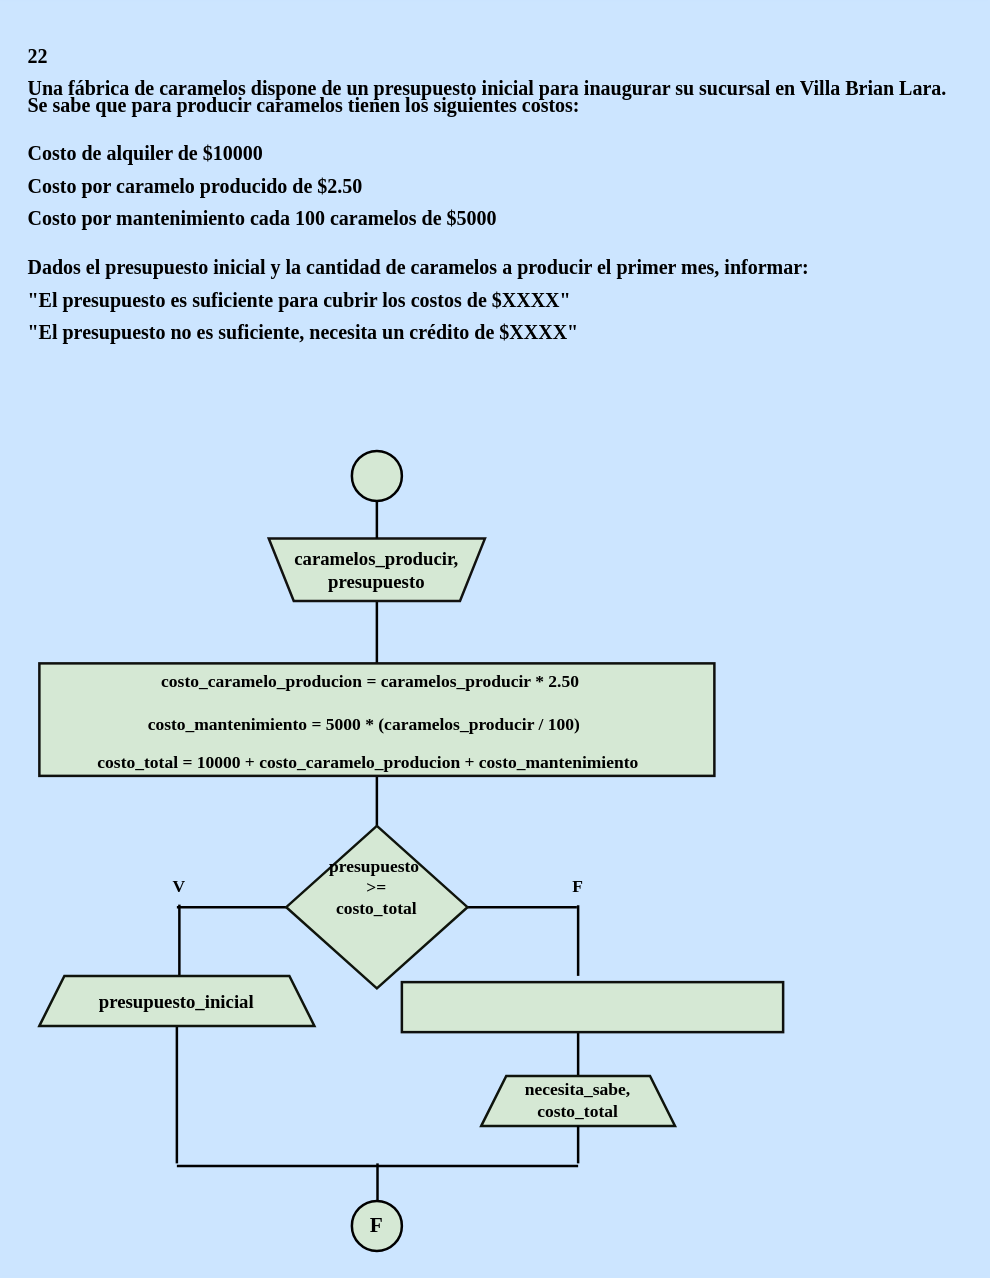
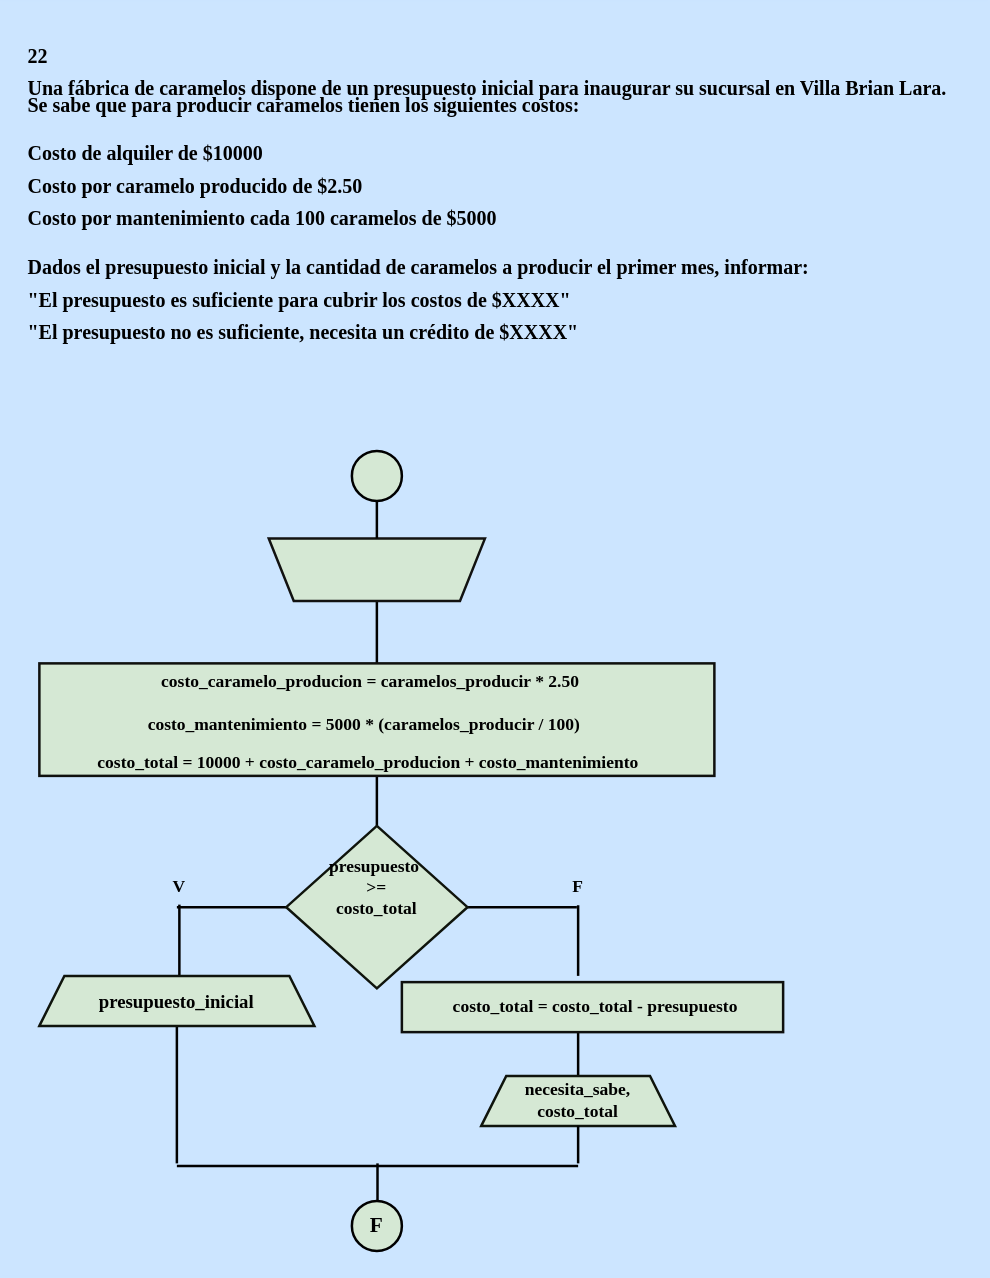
  <mxCell id="0" />
  <mxCell id="1" parent="0" />
  <mxCell id="2" value="&lt;p style=&quot;line-height: 100%;&quot;&gt;&lt;font color=&quot;#000000&quot; style=&quot;font-size: 16px;&quot; face=&quot;Comic Sans MS&quot;&gt;&lt;b&gt;22&lt;br&gt;&lt;br&gt;Una fábrica de caramelos dispone de un presupuesto inicial para inaugurar su sucursal en Villa Brian Lara. Se sabe que para producir caramelos tienen los siguientes costos:&lt;br&gt;&lt;br&gt;&lt;br&gt;Costo de alquiler de $10000&lt;br&gt;&lt;br&gt;Costo por caramelo producido de $2.50&lt;br&gt;&lt;br&gt;Costo por mantenimiento cada 100 caramelos de $5000&lt;br&gt;&lt;br&gt;&lt;br&gt;Dados el presupuesto inicial y la cantidad de caramelos a producir el primer mes, informar:&lt;br&gt;&lt;br&gt;&quot;El presupuesto es suficiente para cubrir los costos de $XXXX&quot;&lt;br&gt;&lt;br&gt;&quot;El presupuesto no es suficiente, necesita un crédito de $XXXX&quot;&lt;/b&gt;&lt;/font&gt;&lt;/p&gt;" style="text;whiteSpace=wrap;html=1;fontFamily=Architects Daughter;fontSource=https%3A%2F%2Ffonts.googleapis.com%2Fcss%3Ffamily%3DArchitects%2BDaughter;" vertex="1" parent="1"><mxGeometry x="20" width="750" height="300" as="geometry" y="20" /></mxCell>
  <mxCell id="3" value="" style="group;aspect=fixed;" vertex="1" connectable="0" parent="1"><mxGeometry x="31" y="360" width="595" height="640" as="geometry" /></mxCell>
  <mxCell id="4" value="" style="group;aspect=fixed;" vertex="1" connectable="0" parent="3"><mxGeometry x="250" y="600" width="40" height="40" as="geometry" /></mxCell>
  <mxCell id="5" value="" style="strokeWidth=2;html=1;shape=mxgraph.flowchart.start_2;whiteSpace=wrap;rounded=0;labelBackgroundColor=none;strokeColor=#000000;align=center;verticalAlign=middle;fontFamily=Helvetica;fontSize=12;fontColor=default;fillColor=#d5e8d4;container=0;" vertex="1" parent="4"><mxGeometry width="40" height="40" as="geometry" /></mxCell>
  <mxCell id="6" value="&lt;font face=&quot;Comic Sans MS&quot; color=&quot;#000000&quot;&gt;&lt;span style=&quot;font-size: 17px;&quot;&gt;&lt;b&gt;F&lt;/b&gt;&lt;/span&gt;&lt;/font&gt;" style="text;strokeColor=none;align=center;fillColor=none;html=1;verticalAlign=middle;whiteSpace=wrap;rounded=0;fontFamily=Architects Daughter;fontSource=https://fonts.googleapis.com/css?family=Architects+Daughter;container=0;" vertex="1" parent="4"><mxGeometry x="4.5" y="5" width="30" height="30" as="geometry" /></mxCell>
  <mxCell id="7" value="" style="group;aspect=fixed;" vertex="1" connectable="0" parent="3"><mxGeometry width="595" height="600" as="geometry" /></mxCell>
  <mxCell id="8" value="" style="line;strokeWidth=2;direction=south;html=1;hachureGap=4;fontFamily=Architects Daughter;fontSource=https://fonts.googleapis.com/css?family=Architects+Daughter;strokeColor=#000000;container=0;" vertex="1" parent="7"><mxGeometry x="426" y="465" width="10" height="42" as="geometry" /></mxCell>
  <mxCell id="9" value="" style="line;strokeWidth=2;direction=south;html=1;hachureGap=4;fontFamily=Architects Daughter;fontSource=https://fonts.googleapis.com/css?family=Architects+Daughter;strokeColor=#000000;container=0;" vertex="1" parent="7"><mxGeometry x="265" y="120" width="10" height="50" as="geometry" /></mxCell>
  <mxCell id="10" value="" style="line;strokeWidth=2;direction=south;html=1;hachureGap=4;fontFamily=Architects Daughter;fontSource=https://fonts.googleapis.com/css?family=Architects+Daughter;strokeColor=#000000;container=0;" vertex="1" parent="7"><mxGeometry x="426" y="363.5" width="10" height="56.5" as="geometry" /></mxCell>
  <mxCell id="11" value="" style="line;strokeWidth=2;direction=south;html=1;hachureGap=4;fontFamily=Architects Daughter;fontSource=https://fonts.googleapis.com/css?family=Architects+Daughter;strokeColor=#000000;container=0;" vertex="1" parent="7"><mxGeometry x="105" y="460" width="10" height="110" as="geometry" /></mxCell>
  <mxCell id="12" value="" style="line;strokeWidth=2;direction=south;html=1;hachureGap=4;fontFamily=Architects Daughter;fontSource=https://fonts.googleapis.com/css?family=Architects+Daughter;strokeColor=#000000;container=0;" vertex="1" parent="7"><mxGeometry x="107" y="363" width="10" height="57" as="geometry" /></mxCell>
  <mxCell id="13" value="" style="line;strokeWidth=2;direction=south;html=1;hachureGap=4;fontFamily=Architects Daughter;fontSource=https://fonts.googleapis.com/css?family=Architects+Daughter;strokeColor=#000000;container=0;" vertex="1" parent="7"><mxGeometry x="265" y="260" width="10" height="40" as="geometry" /></mxCell>
  <mxCell id="14" value="" style="line;strokeWidth=2;html=1;perimeter=backbonePerimeter;points=[];outlineConnect=0;hachureGap=4;fontFamily=Architects Daughter;fontSource=https://fonts.googleapis.com/css?family=Architects+Daughter;strokeColor=#000000;container=0;" vertex="1" parent="7"><mxGeometry x="110" y="360" width="87.5" height="10" as="geometry" /></mxCell>
  <mxCell id="15" value="" style="line;strokeWidth=2;html=1;perimeter=backbonePerimeter;points=[];outlineConnect=0;hachureGap=4;fontFamily=Architects Daughter;fontSource=https://fonts.googleapis.com/css?family=Architects+Daughter;strokeColor=#000000;container=0;" vertex="1" parent="7"><mxGeometry x="110" y="567" width="321" height="10" as="geometry" /></mxCell>
  <mxCell id="16" value="" style="line;strokeWidth=2;html=1;perimeter=backbonePerimeter;points=[];outlineConnect=0;hachureGap=4;fontFamily=Architects Daughter;fontSource=https://fonts.googleapis.com/css?family=Architects+Daughter;strokeColor=#000000;container=0;" vertex="1" parent="7"><mxGeometry x="342.5" y="360" width="87.5" height="10" as="geometry" /></mxCell>
  <mxCell id="17" value="" style="strokeWidth=2;html=1;shape=mxgraph.flowchart.start_2;whiteSpace=wrap;rounded=0;labelBackgroundColor=none;strokeColor=#000000;align=center;verticalAlign=middle;fontFamily=Helvetica;fontSize=12;fontColor=default;fillColor=#d5e8d4;aspect=fixed;container=0;" vertex="1" parent="7"><mxGeometry x="250" width="40" height="40" as="geometry" /></mxCell>
  <mxCell id="18" value="" style="line;strokeWidth=2;direction=south;html=1;hachureGap=4;fontFamily=Architects Daughter;fontSource=https://fonts.googleapis.com/css?family=Architects+Daughter;strokeColor=#000000;container=0;" vertex="1" parent="7"><mxGeometry x="265.5" y="570" width="10" height="30" as="geometry" /></mxCell>
  <mxCell id="19" value="" style="shape=trapezoid;perimeter=trapezoidPerimeter;whiteSpace=wrap;html=1;fixedSize=1;rounded=0;labelBackgroundColor=none;strokeColor=#121211;strokeWidth=2;align=center;verticalAlign=middle;fontFamily=Helvetica;fontSize=12;fontColor=default;fillColor=#d5e8d4;direction=west;container=0;" vertex="1" parent="7"><mxGeometry x="183.5" y="70" width="173" height="50" as="geometry"><mxRectangle x="-1020" y="-650" width="50" height="40" as="alternateBounds" /></mxGeometry></mxCell>
- <mxCell id="20" value="&lt;font face=&quot;Comic Sans MS&quot; color=&quot;#000000&quot;&gt;&lt;span style=&quot;font-size: 15px;&quot;&gt;&lt;b&gt;caramelos_producir,&lt;/b&gt;&lt;/span&gt;&lt;/font&gt;&lt;div&gt;&lt;font face=&quot;Comic Sans MS&quot; color=&quot;#000000&quot;&gt;&lt;span style=&quot;font-size: 15px;&quot;&gt;&lt;b&gt;presupuesto&lt;/b&gt;&lt;/span&gt;&lt;/font&gt;&lt;/div&gt;" style="text;strokeColor=none;align=center;fillColor=none;html=1;verticalAlign=middle;whiteSpace=wrap;rounded=0;fontFamily=Architects Daughter;fontSource=https://fonts.googleapis.com/css?family=Architects+Daughter;container=0;" vertex="1" parent="7"><mxGeometry x="197" y="75" width="146" height="40" as="geometry" /></mxCell>
  <mxCell id="21" value="" style="line;strokeWidth=2;direction=south;html=1;hachureGap=4;fontFamily=Architects Daughter;fontSource=https://fonts.googleapis.com/css?family=Architects+Daughter;strokeColor=#000000;container=0;" vertex="1" parent="7"><mxGeometry x="265" y="40" width="10" height="30" as="geometry" /></mxCell>
  <mxCell id="22" value="" style="rounded=0;whiteSpace=wrap;html=1;labelBackgroundColor=none;strokeColor=#0f100e;strokeWidth=2;align=center;verticalAlign=middle;fontFamily=Helvetica;fontSize=12;fontColor=default;fillColor=#d5e8d4;container=0;" vertex="1" parent="7"><mxGeometry y="170" width="540" height="90" as="geometry" /></mxCell>
  <mxCell id="23" value="&lt;font size=&quot;1&quot; face=&quot;Comic Sans MS&quot; color=&quot;#000000&quot;&gt;&lt;b style=&quot;font-size: 14px;&quot;&gt;costo_caramelo_producion = caramelos_producir * 2.50&lt;/b&gt;&lt;/font&gt;" style="text;strokeColor=none;align=center;fillColor=none;html=1;verticalAlign=middle;whiteSpace=wrap;rounded=0;fontFamily=Architects Daughter;fontSource=https://fonts.googleapis.com/css?family=Architects+Daughter;container=0;" vertex="1" parent="7"><mxGeometry x="65" y="170" width="400" height="30" as="geometry" /></mxCell>
  <mxCell id="24" value="&lt;font size=&quot;1&quot; face=&quot;Comic Sans MS&quot; color=&quot;#000000&quot;&gt;&lt;b style=&quot;font-size: 14px;&quot;&gt;costo_mantenimiento = 5000 * (caramelos_producir / 100)&lt;/b&gt;&lt;/font&gt;" style="text;strokeColor=none;align=center;fillColor=none;html=1;verticalAlign=middle;whiteSpace=wrap;rounded=0;fontFamily=Architects Daughter;fontSource=https://fonts.googleapis.com/css?family=Architects+Daughter;container=0;" vertex="1" parent="7"><mxGeometry x="55" y="210" width="410" height="20" as="geometry" /></mxCell>
  <mxCell id="25" value="&lt;font size=&quot;1&quot; face=&quot;Comic Sans MS&quot; color=&quot;#000000&quot;&gt;&lt;b style=&quot;font-size: 14px;&quot;&gt;costo_total = 10000 + costo_caramelo_producion + costo_mantenimiento&amp;nbsp;&lt;/b&gt;&lt;/font&gt;" style="text;strokeColor=none;align=center;fillColor=none;html=1;verticalAlign=middle;whiteSpace=wrap;rounded=0;fontFamily=Architects Daughter;fontSource=https://fonts.googleapis.com/css?family=Architects+Daughter;container=0;" vertex="1" parent="7"><mxGeometry x="10" y="240" width="510" height="20" as="geometry" /></mxCell>
  <mxCell id="26" value="" style="rhombus;whiteSpace=wrap;html=1;rounded=0;labelBackgroundColor=none;strokeColor=#0F140C;strokeWidth=2;align=center;verticalAlign=middle;fontFamily=Helvetica;fontSize=12;fontColor=default;fillColor=#d5e8d4;container=0;" vertex="1" parent="7"><mxGeometry x="197.5" y="300" width="145" height="130" as="geometry" /></mxCell>
  <mxCell id="27" value="&lt;font size=&quot;1&quot; face=&quot;Comic Sans MS&quot; color=&quot;#000000&quot;&gt;&lt;b style=&quot;font-size: 14px;&quot;&gt;presupuesto&amp;nbsp;&lt;/b&gt;&lt;/font&gt;&lt;div&gt;&lt;font size=&quot;1&quot; face=&quot;Comic Sans MS&quot; color=&quot;#000000&quot;&gt;&lt;b style=&quot;font-size: 14px;&quot;&gt;&amp;gt;=&lt;/b&gt;&lt;/font&gt;&lt;div&gt;&lt;font size=&quot;1&quot; face=&quot;Comic Sans MS&quot; color=&quot;#000000&quot;&gt;&lt;b style=&quot;font-size: 14px;&quot;&gt;costo_total&lt;/b&gt;&lt;/font&gt;&lt;/div&gt;&lt;/div&gt;" style="text;strokeColor=none;align=center;fillColor=none;html=1;verticalAlign=middle;whiteSpace=wrap;rounded=0;fontFamily=Architects Daughter;fontSource=https://fonts.googleapis.com/css?family=Architects+Daughter;container=0;" vertex="1" parent="7"><mxGeometry x="220" y="315" width="100" height="70" as="geometry" /></mxCell>
  <mxCell id="28" value="" style="shape=trapezoid;perimeter=trapezoidPerimeter;whiteSpace=wrap;html=1;fixedSize=1;rounded=0;labelBackgroundColor=none;strokeColor=#0F140C;strokeWidth=2;align=center;verticalAlign=middle;fontFamily=Helvetica;fontSize=12;fontColor=default;fillColor=#d5e8d4;container=0;" vertex="1" parent="7"><mxGeometry y="420" width="220" height="40" as="geometry" /></mxCell>
  <mxCell id="29" value="&lt;font size=&quot;1&quot; face=&quot;Comic Sans MS&quot; color=&quot;#000000&quot;&gt;&lt;b style=&quot;font-size: 15px;&quot;&gt;presupuesto_inicial&lt;/b&gt;&lt;/font&gt;" style="text;strokeColor=none;align=center;fillColor=none;html=1;verticalAlign=middle;whiteSpace=wrap;rounded=0;fontFamily=Architects Daughter;fontSource=https://fonts.googleapis.com/css?family=Architects+Daughter;container=0;" vertex="1" parent="7"><mxGeometry x="30" y="425" width="160" height="30" as="geometry" /></mxCell>
  <mxCell id="30" value="" style="group;aspect=fixed;" vertex="1" connectable="0" parent="7"><mxGeometry x="290" y="425" width="305" height="40" as="geometry" /></mxCell>
  <mxCell id="31" value="" style="rounded=0;whiteSpace=wrap;html=1;labelBackgroundColor=none;strokeColor=#0f100e;strokeWidth=2;align=center;verticalAlign=middle;fontFamily=Helvetica;fontSize=12;fontColor=default;fillColor=#d5e8d4;" vertex="1" parent="30"><mxGeometry width="305" height="40" as="geometry" /></mxCell>
+ <mxCell id="32" value="&lt;font size=&quot;1&quot; face=&quot;Comic Sans MS&quot; color=&quot;#000000&quot;&gt;&lt;b style=&quot;font-size: 14px;&quot;&gt;costo_total = costo_total - presupuesto&lt;/b&gt;&lt;/font&gt;" style="text;strokeColor=none;align=center;fillColor=none;html=1;verticalAlign=middle;whiteSpace=wrap;rounded=0;fontFamily=Architects Daughter;fontSource=https://fonts.googleapis.com/css?family=Architects+Daughter;container=0;" vertex="1" parent="30"><mxGeometry x="15" y="5" width="280" height="30" as="geometry" /></mxCell>
  <mxCell id="33" value="" style="group;aspect=fixed;" vertex="1" connectable="0" parent="7"><mxGeometry x="353.5" y="500" width="155" height="40" as="geometry" /></mxCell>
  <mxCell id="34" value="" style="shape=trapezoid;perimeter=trapezoidPerimeter;whiteSpace=wrap;html=1;fixedSize=1;rounded=0;labelBackgroundColor=none;strokeColor=#0F140C;strokeWidth=2;align=center;verticalAlign=middle;fontFamily=Helvetica;fontSize=12;fontColor=default;fillColor=#d5e8d4;container=0;" vertex="1" parent="33"><mxGeometry width="155" height="40" as="geometry" /></mxCell>
  <mxCell id="35" value="&lt;font size=&quot;1&quot; face=&quot;Comic Sans MS&quot; color=&quot;#000000&quot;&gt;&lt;b style=&quot;font-size: 14px;&quot;&gt;necesita_sabe, costo_total&lt;/b&gt;&lt;/font&gt;" style="text;strokeColor=none;align=center;fillColor=none;html=1;verticalAlign=middle;whiteSpace=wrap;rounded=0;fontFamily=Architects Daughter;fontSource=https://fonts.googleapis.com/css?family=Architects+Daughter;container=0;" vertex="1" parent="33"><mxGeometry x="17.5" y="5" width="120" height="30" as="geometry" /></mxCell>
  <mxCell id="36" value="" style="line;strokeWidth=2;direction=south;html=1;hachureGap=4;fontFamily=Architects Daughter;fontSource=https://fonts.googleapis.com/css?family=Architects+Daughter;strokeColor=#000000;container=0;" vertex="1" parent="7"><mxGeometry x="426" y="540" width="10" height="30" as="geometry" /></mxCell>
  <mxCell id="37" value="&lt;font size=&quot;1&quot; face=&quot;Comic Sans MS&quot; color=&quot;#000000&quot; style=&quot;&quot;&gt;&lt;b style=&quot;font-size: 14px;&quot;&gt;V&lt;/b&gt;&lt;/font&gt;" style="text;strokeColor=none;align=center;fillColor=none;html=1;verticalAlign=middle;whiteSpace=wrap;rounded=0;fontFamily=Architects Daughter;fontSource=https%3A%2F%2Ffonts.googleapis.com%2Fcss%3Ffamily%3DArchitects%2BDaughter;" vertex="1" parent="7"><mxGeometry x="97" y="333.5" width="30" height="30" as="geometry" /></mxCell>
  <mxCell id="38" value="&lt;font size=&quot;1&quot; face=&quot;Comic Sans MS&quot; color=&quot;#000000&quot; style=&quot;&quot;&gt;&lt;b style=&quot;font-size: 14px;&quot;&gt;F&lt;/b&gt;&lt;/font&gt;" style="text;strokeColor=none;align=center;fillColor=none;html=1;verticalAlign=middle;whiteSpace=wrap;rounded=0;fontFamily=Architects Daughter;fontSource=https://fonts.googleapis.com/css?family=Architects+Daughter;" vertex="1" parent="7"><mxGeometry x="416" y="333.5" width="30" height="30" as="geometry" /></mxCell>
